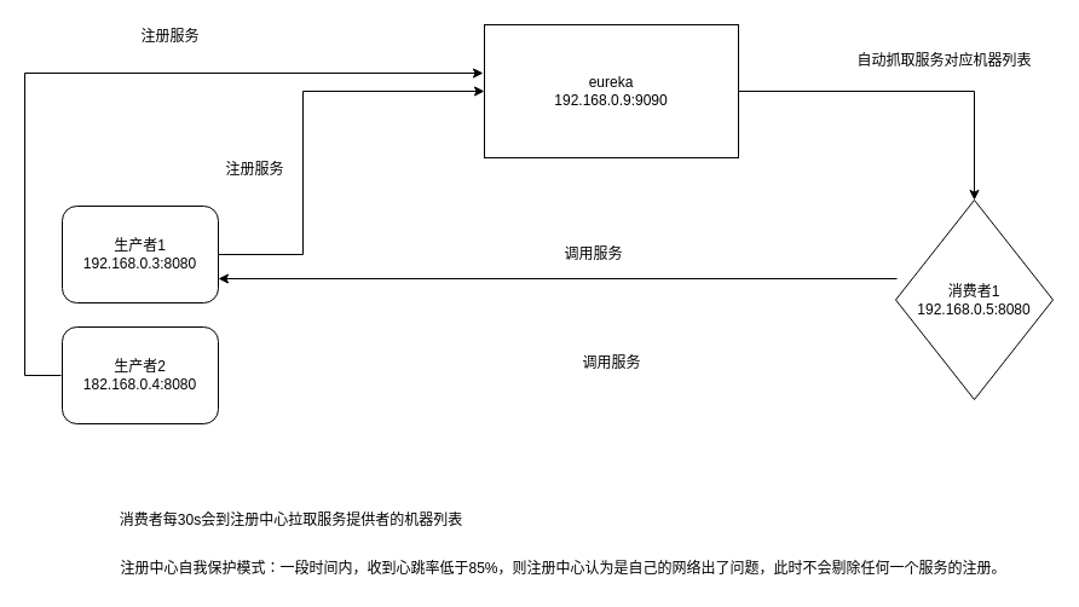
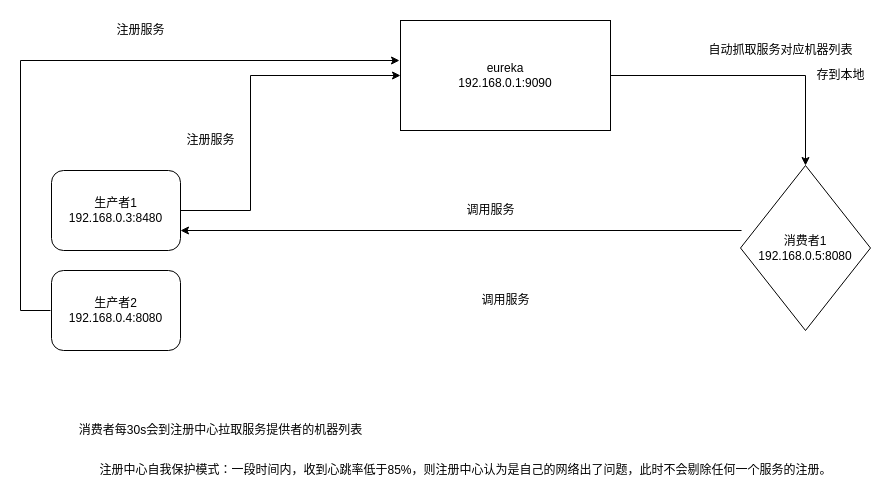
  <mxCell id="0" />
  <mxCell id="1" parent="0" />
  <mxCell id="2" style="edgeStyle=orthogonalEdgeStyle;rounded=0;orthogonalLoop=1;jettySize=auto;html=1;exitX=1;exitY=0.5;exitDx=0;exitDy=0;entryX=0.5;entryY=0;entryDx=0;entryDy=0;" edge="1" parent="1" source="3" target="11"><mxGeometry relative="1" as="geometry" /></mxCell>
- <mxCell id="3" value="eureka&lt;br&gt;192.168.0.9:9090" style="rounded=0;whiteSpace=wrap;html=1;" vertex="1" parent="1"><mxGeometry x="400" y="20" width="210" height="110" as="geometry" /></mxCell>
+ <mxCell id="3" value="eureka&lt;br&gt;192.168.0.1:9090" style="rounded=0;whiteSpace=wrap;html=1;" vertex="1" parent="1"><mxGeometry x="400" y="20" width="210" height="110" as="geometry" /></mxCell>
  <mxCell id="4" style="edgeStyle=orthogonalEdgeStyle;rounded=0;orthogonalLoop=1;jettySize=auto;html=1;entryX=0;entryY=0.5;entryDx=0;entryDy=0;" edge="1" parent="1" source="5" target="3"><mxGeometry relative="1" as="geometry"><Array as="points"><mxPoint x="250" y="210" /><mxPoint x="250" y="75" /></Array></mxGeometry></mxCell>
- <mxCell id="5" value="生产者1&lt;br&gt;192.168.0.3:8080&lt;br&gt;" style="rounded=1;whiteSpace=wrap;html=1;" vertex="1" parent="1"><mxGeometry x="51" y="170" width="129" height="80" as="geometry" /></mxCell>
+ <mxCell id="5" value="生产者1&lt;br&gt;192.168.0.3:8480&lt;br&gt;" style="rounded=1;whiteSpace=wrap;html=1;" vertex="1" parent="1"><mxGeometry x="51" y="170" width="129" height="80" as="geometry" /></mxCell>
  <mxCell id="6" value="注册服务" style="text;html=1;align=center;verticalAlign=middle;resizable=0;points=[];autosize=1;" vertex="1" parent="1"><mxGeometry x="110" y="20" width="60" height="20" as="geometry" /></mxCell>
  <mxCell id="7" style="edgeStyle=orthogonalEdgeStyle;rounded=0;orthogonalLoop=1;jettySize=auto;html=1;" edge="1" parent="1"><mxGeometry relative="1" as="geometry"><mxPoint x="50" y="310" as="sourcePoint" /><mxPoint x="399" y="60" as="targetPoint" /><Array as="points"><mxPoint x="20" y="310" /><mxPoint x="20" y="60" /><mxPoint x="399" y="60" /></Array></mxGeometry></mxCell>
- <mxCell id="8" value="生产者2&lt;br&gt;182.168.0.4:8080" style="rounded=1;whiteSpace=wrap;html=1;" vertex="1" parent="1"><mxGeometry x="51" y="270" width="129" height="80" as="geometry" /></mxCell>
+ <mxCell id="8" value="生产者2&lt;br&gt;192.168.0.4:8080" style="rounded=1;whiteSpace=wrap;html=1;" vertex="1" parent="1"><mxGeometry x="51" y="270" width="129" height="80" as="geometry" /></mxCell>
  <mxCell id="9" value="注册服务" style="text;html=1;align=center;verticalAlign=middle;resizable=0;points=[];autosize=1;" vertex="1" parent="1"><mxGeometry x="180" y="130" width="60" height="20" as="geometry" /></mxCell>
  <mxCell id="10" style="edgeStyle=orthogonalEdgeStyle;rounded=0;orthogonalLoop=1;jettySize=auto;html=1;entryX=1;entryY=0.75;entryDx=0;entryDy=0;exitX=0.008;exitY=0.394;exitDx=0;exitDy=0;exitPerimeter=0;" edge="1" parent="1" source="11" target="5"><mxGeometry relative="1" as="geometry" /></mxCell>
  <mxCell id="11" value="消费者1&lt;br&gt;192.168.0.5:8080" style="rhombus;whiteSpace=wrap;html=1;" vertex="1" parent="1"><mxGeometry x="740" y="165" width="130" height="165" as="geometry" /></mxCell>
  <mxCell id="12" value="自动抓取服务对应机器列表" style="text;html=1;align=center;verticalAlign=middle;resizable=0;points=[];autosize=1;" vertex="1" parent="1"><mxGeometry x="700" y="40" width="160" height="20" as="geometry" /></mxCell>
  <mxCell id="13" value="调用服务" style="text;html=1;align=center;verticalAlign=middle;resizable=0;points=[];autosize=1;" vertex="1" parent="1"><mxGeometry x="460" y="200" width="60" height="20" as="geometry" /></mxCell>
+ <mxCell id="14" value="存到本地" style="text;html=1;align=center;verticalAlign=middle;resizable=0;points=[];autosize=1;" vertex="1" parent="1"><mxGeometry x="810" y="65" width="60" height="20" as="geometry" /></mxCell>
  <mxCell id="15" value="调用服务" style="text;html=1;align=center;verticalAlign=middle;resizable=0;points=[];autosize=1;" vertex="1" parent="1"><mxGeometry x="475" y="290" width="60" height="20" as="geometry" /></mxCell>
- <mxCell id="16" value="消费者每30s会到注册中心拉取服务提供者的机器列表" style="text;html=1;align=center;verticalAlign=middle;resizable=0;points=[];autosize=1;" vertex="1" parent="1"><mxGeometry x="90" y="420" width="300" height="20" as="geometry" /></mxCell>
+ <mxCell id="16" value="消费者每30s会到注册中心拉取服务提供者的机器列表" style="text;html=1;align=center;verticalAlign=middle;resizable=0;points=[];autosize=1;" vertex="1" parent="1"><mxGeometry x="70" y="420" width="300" height="20" as="geometry" /></mxCell>
  <mxCell id="17" value="注册中心自我保护模式：一段时间内，收到心跳率低于85%，则注册中心认为是自己的网络出了问题，此时不会剔除任何一个服务的注册。" style="text;html=1;align=center;verticalAlign=middle;resizable=0;points=[];autosize=1;" vertex="1" parent="1"><mxGeometry x="90" y="460" width="750" height="20" as="geometry" /></mxCell>
